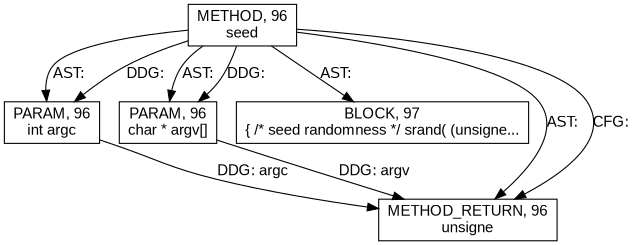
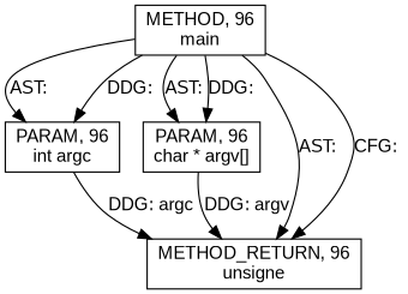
  digraph {
    fontname="Liberation Sans"
    node [fontname="Liberation Sans" shape=rect]
    edge [fontname="Liberation Sans"]
-   n1 [label=<METHOD, 96<BR/>seed>]
+   n1 [label=<METHOD, 96<BR/>main>]
    n2 [label=<PARAM, 96<BR/>int argc>]
    n3 [label=<PARAM, 96<BR/>char * argv[]>]
-   n4 [label=<BLOCK, 97<BR/>{ /* seed randomness */ srand( (unsigne...>]
    n5 [label=<METHOD_RETURN, 96<BR/>unsigne>]
    n1 -> n2 [label="AST: "]
    n1 -> n2 [label="DDG: "]
    n1 -> n3 [label="AST: "]
    n1 -> n3 [label="DDG: "]
-   n1 -> n4 [label="AST: "]
    n1 -> n5 [label="AST: "]
    n1 -> n5 [label="CFG: "]
    n2 -> n5 [label="DDG: argc"]
    n3 -> n5 [label="DDG: argv"]
  }
